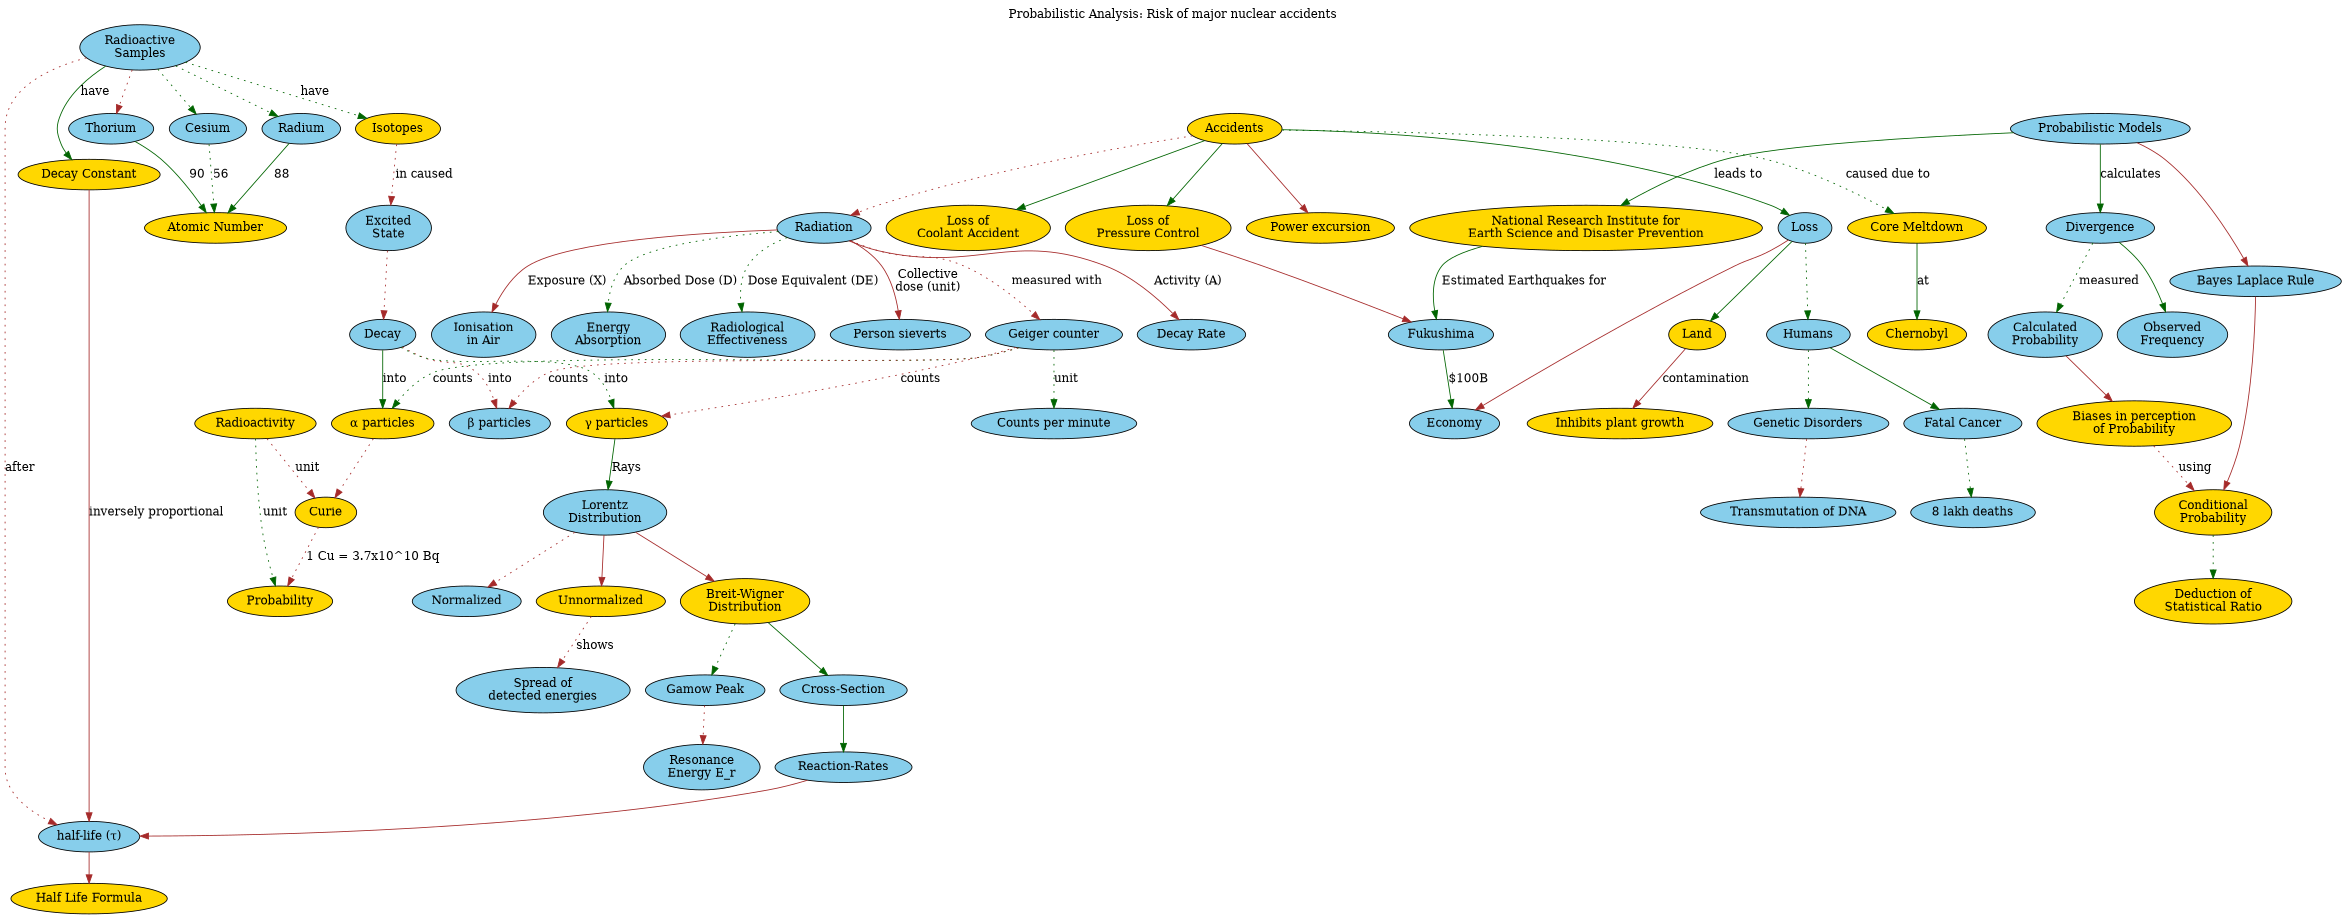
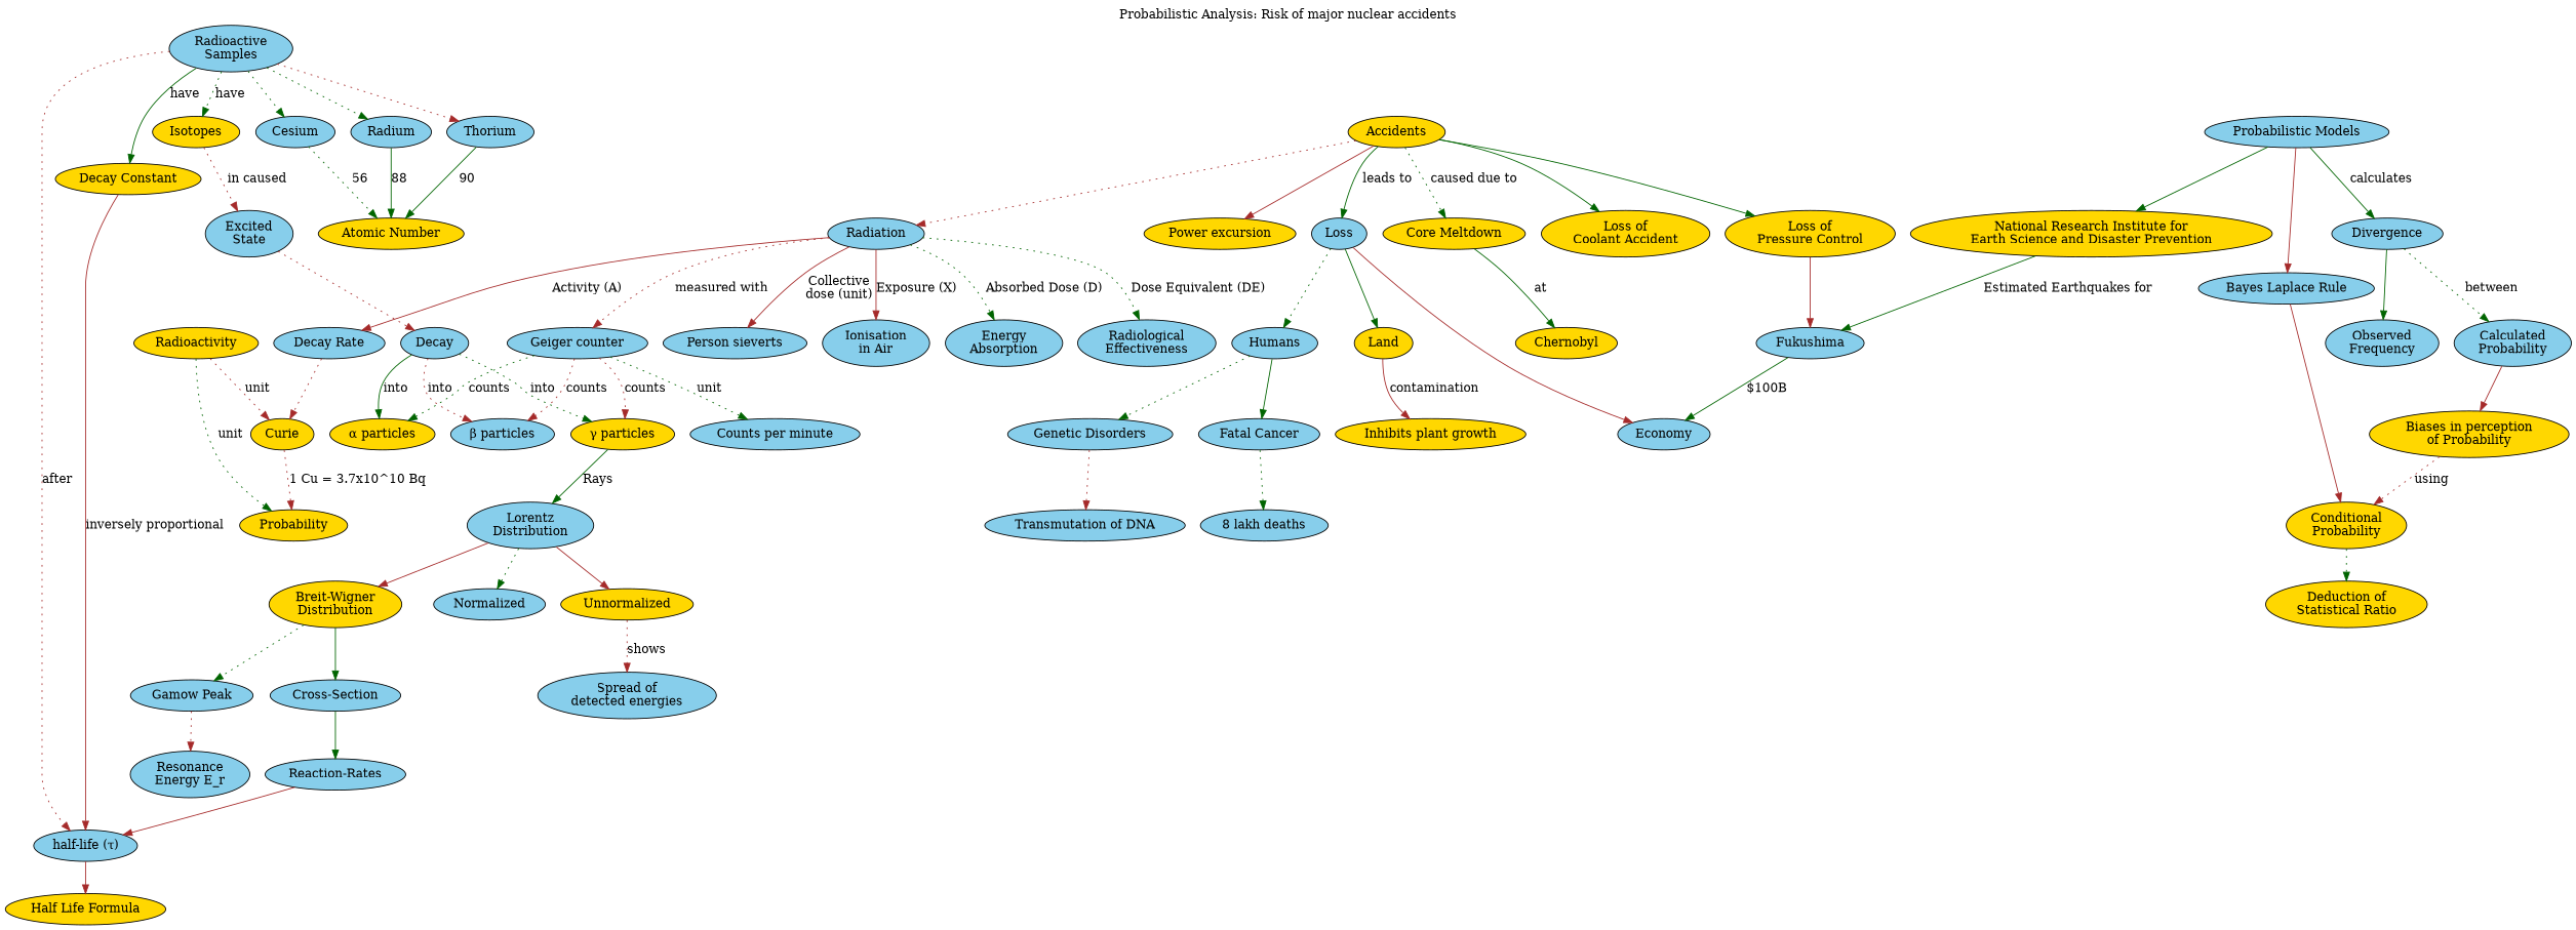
  digraph {
    label="Probabilistic Analysis: Risk of major nuclear accidents"
    labelloc=t
    node [fillcolor=skyblue style=filled]
    edge [color=darkgreen style=dotted]
    n1 [fillcolor=gold label=Radioactivity]
    Curie [fillcolor=gold]
    n3 [fillcolor=gold label=Probability]
    n4 [fillcolor=gold label=Accidents]
    Radiation
    n6 [fillcolor=gold label="Power excursion"]
    n7 [fillcolor=gold label="Loss of\nPressure Control"]
    n8 [fillcolor=gold label="Core Meltdown"]
    n9 [fillcolor=gold label="Loss of\nCoolant Accident"]
    Loss
    n11 [label="Geiger counter"]
    n12 [label="Person sieverts"]
    "Decay Rate"
    "Ionisation\nin Air"
    "Energy\nAbsorption"
    "Radiological\nEffectiveness"
    Fukushima
    Chernobyl [fillcolor=gold]
    Economy
    Land [fillcolor=gold]
    Humans
    n22 [label="Probabilistic Models"]
    n23 [fillcolor=gold label="National Research Institute for\nEarth Science and Disaster Prevention"]
    Divergence
    n25 [label="Bayes Laplace Rule"]
    n26 [label="Observed\nFrequency"]
    n27 [label="Calculated\nProbability"]
    n28 [fillcolor=gold label="Conditional\nProbability"]
    n29 [fillcolor=gold label="Atomic Number"]
    n30 [label="Radioactive\nSamples"]
    Cesium
    Radium
    Thorium
    Isotopes [fillcolor=gold]
    n35 [label="half-life (&tau;)"]
    n36 [fillcolor=gold label="Decay Constant"]
    n37 [label="Excited\nState"]
    n38 [fillcolor=gold label="Half Life Formula"]
    Decay
    n40 [fillcolor=gold label="&alpha; particles"]
    n41 [label="&beta; particles"]
    n42 [fillcolor=gold label="&gamma; particles"]
    n43 [label="Lorentz\nDistribution"]
    n44 [fillcolor=gold label="Breit-Wigner\nDistribution"]
    Normalized
    Unnormalized [fillcolor=gold]
    n47 [label="Counts per minute"]
    n48 [fillcolor=gold label="Inhibits plant growth"]
    n49 [label="Fatal Cancer"]
    n50 [label="Genetic Disorders"]
    "8 lakh deaths"
    n52 [label="Transmutation of DNA"]
    n53 [fillcolor=gold label="Biases in perception\nof Probability"]
    n54 [fillcolor=gold label="Deduction of\nStatistical Ratio"]
    "Cross-Section"
    "Gamow Peak"
    "Spread of\ndetected energies"
    "Reaction-Rates"
    "Resonance\nEnergy E_r"
    n1 -> Curie [color=brown label=unit]
    n1 -> n3 [label=unit]
    Curie -> n3 [color=brown label="1 Cu = 3.7x10^10 Bq"]
    n4 -> Radiation [color=brown]
    n4 -> n6 [color=brown style=solid]
    n4 -> n7 [style=solid]
    n4 -> n8 [label="caused due to"]
    n4 -> n9 [style=solid]
    n4 -> Loss [label="leads to" style=solid]
    Radiation -> n11 [color=brown label="measured with"]
    Radiation -> n12 [color=brown label="Collective\ndose (unit)" style=solid]
    Radiation -> "Decay Rate" [color=brown label="Activity (A)" style=solid]
    Radiation -> "Ionisation\nin Air" [color=brown label="Exposure (X)" style=solid]
    Radiation -> "Energy\nAbsorption" [label="Absorbed Dose (D)"]
    Radiation -> "Radiological\nEffectiveness" [label="Dose Equivalent (DE)"]
    n7 -> Fukushima [color=brown style=solid]
    n8 -> Chernobyl [label=at style=solid]
    Loss -> Economy [color=brown style=solid]
    Loss -> Land [style=solid]
    Loss -> Humans
    n11 -> n40 [label=counts]
    n11 -> n41 [color=brown label=counts]
    n11 -> n42 [color=brown label=counts]
    n11 -> n47 [label=unit]
-   n40 -> Curie [color=brown]
+   "Decay Rate" -> Curie [color=brown]
    Fukushima -> Economy [label="$100B" style=solid]
    Land -> n48 [color=brown label=contamination style=solid]
    Humans -> n49 [style=solid]
    Humans -> n50
    n22 -> n23 [style=solid]
    n22 -> Divergence [label=calculates style=solid]
    n22 -> n25 [color=brown style=solid]
    n23 -> Fukushima [label="Estimated Earthquakes for" style=solid]
    Divergence -> n26 [style=solid]
-   Divergence -> n27 [label=measured]
+   Divergence -> n27 [label=between]
    n25 -> n28 [color=brown style=solid]
    n27 -> n53 [color=brown style=solid]
    n28 -> n54
    n30 -> Cesium
    n30 -> Radium
    n30 -> Thorium [color=brown]
    n30 -> Isotopes [label=have]
    n30 -> n35 [color=brown label=after]
    n30 -> n36 [label=have style=solid]
    Cesium -> n29 [label=56]
    Radium -> n29 [label=88 style=solid]
    Thorium -> n29 [label=90 style=solid]
    Isotopes -> n37 [color=brown label="in caused"]
    n35 -> n38 [color=brown style=solid]
    n36 -> n35 [color=brown label="inversely proportional" style=solid]
    n37 -> Decay [color=brown]
    Decay -> n40 [label=into style=solid]
    Decay -> n41 [color=brown label=into]
    Decay -> n42 [label=into]
    n42 -> n43 [label=Rays style=solid]
    n43 -> n44 [color=brown style=solid]
-   n43 -> Normalized [color=brown]
+   n43 -> Normalized
    n43 -> Unnormalized [color=brown style=solid]
    n44 -> "Cross-Section" [style=solid]
    n44 -> "Gamow Peak"
    Unnormalized -> "Spread of\ndetected energies" [color=brown label=shows]
    n49 -> "8 lakh deaths"
    n50 -> n52 [color=brown]
    n53 -> n28 [color=brown label=using]
    "Cross-Section" -> "Reaction-Rates" [style=solid]
    "Gamow Peak" -> "Resonance\nEnergy E_r" [color=brown]
    "Reaction-Rates" -> n35 [color=brown style=solid]
  }
